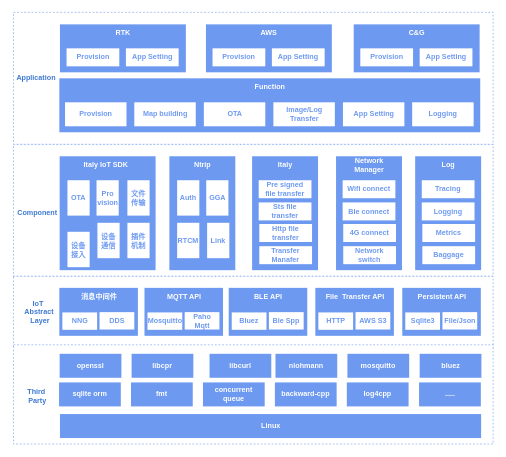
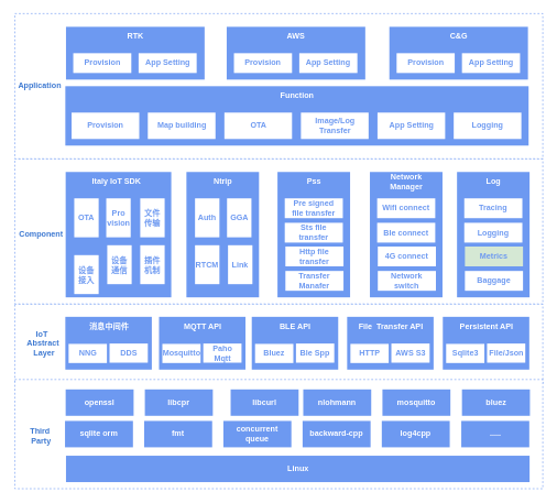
  <mxCell id="0" />
  <mxCell id="1" parent="0" />
  <mxCell id="2" value="" style="rounded=0;whiteSpace=wrap;html=1;dashed=1;strokeColor=#6D99F1;" parent="1" vertex="1"><mxGeometry x="22" y="460" width="800" height="120" as="geometry" /></mxCell>
  <mxCell id="3" value="" style="rounded=0;whiteSpace=wrap;html=1;dashed=1;strokeColor=#6D99F1;" parent="1" vertex="1"><mxGeometry x="22" y="240" width="800" height="220" as="geometry" /></mxCell>
  <mxCell id="4" value="" style="rounded=0;whiteSpace=wrap;html=1;dashed=1;strokeColor=#6D99F1;" parent="1" vertex="1"><mxGeometry x="22" y="20" width="800" height="220" as="geometry" /></mxCell>
  <mxCell id="5" value="" style="rounded=0;whiteSpace=wrap;html=1;dashed=1;strokeColor=#6D99F1;strokeWidth=1;" parent="1" vertex="1"><mxGeometry x="22" y="574.5" width="800" height="165.5" as="geometry" /></mxCell>
  <mxCell id="6" value="IoT&amp;nbsp;&lt;div&gt;Abstract&lt;/div&gt;&lt;div&gt;&amp;nbsp;Layer&lt;/div&gt;" style="text;html=1;align=center;verticalAlign=middle;whiteSpace=wrap;rounded=0;fontStyle=1;fontColor=#3C78D1;" parent="1" vertex="1"><mxGeometry x="29.5" y="466.75" width="70" height="105.5" as="geometry" /></mxCell>
  <mxCell id="7" value="Component" style="text;html=1;align=center;verticalAlign=middle;whiteSpace=wrap;rounded=0;fontStyle=1;fontColor=#3C78D1;" parent="1" vertex="1"><mxGeometry x="22" y="240" width="80" height="230" as="geometry" /></mxCell>
  <mxCell id="8" value="" style="rounded=0;whiteSpace=wrap;html=1;fillColor=#6D99F1;strokeColor=none;" parent="1" vertex="1"><mxGeometry x="98.5" y="479.5" width="131" height="80" as="geometry" /></mxCell>
  <mxCell id="9" value="消息中间件" style="text;html=1;strokeColor=none;fillColor=none;align=center;verticalAlign=middle;whiteSpace=wrap;rounded=0;fontColor=#FFFFFF;fontStyle=1;movable=1;resizable=1;rotatable=1;deletable=1;editable=1;locked=0;connectable=1;" parent="1" vertex="1"><mxGeometry x="99.5" y="479.5" width="130" height="30" as="geometry" /></mxCell>
  <mxCell id="10" value="NNG" style="rounded=0;whiteSpace=wrap;html=1;strokeColor=none;fontColor=#6D99F1;fontStyle=1" parent="1" vertex="1"><mxGeometry x="103.5" y="520.5" width="58" height="29" as="geometry" /></mxCell>
  <mxCell id="11" value="DDS" style="rounded=0;whiteSpace=wrap;html=1;strokeColor=none;fontColor=#6D99F1;fontStyle=1" parent="1" vertex="1"><mxGeometry x="165.5" y="520" width="58" height="29" as="geometry" /></mxCell>
  <mxCell id="12" value="" style="rounded=0;whiteSpace=wrap;html=1;fillColor=#6D99F1;strokeColor=none;" parent="1" vertex="1"><mxGeometry x="240.5" y="479.5" width="131" height="80" as="geometry" /></mxCell>
  <mxCell id="13" value="MQTT API" style="text;html=1;strokeColor=none;fillColor=none;align=center;verticalAlign=middle;whiteSpace=wrap;rounded=0;fontColor=#FFFFFF;fontStyle=1;movable=1;resizable=1;rotatable=1;deletable=1;editable=1;locked=0;connectable=1;" parent="1" vertex="1"><mxGeometry x="241.5" y="479.5" width="130" height="30" as="geometry" /></mxCell>
  <mxCell id="14" value="Mosquitto" style="rounded=0;whiteSpace=wrap;html=1;strokeColor=none;fontColor=#6D99F1;fontStyle=1" parent="1" vertex="1"><mxGeometry x="245.5" y="520.5" width="58" height="29" as="geometry" /></mxCell>
  <mxCell id="15" value="Paho Mqtt" style="rounded=0;whiteSpace=wrap;html=1;strokeColor=none;fontColor=#6D99F1;fontStyle=1" parent="1" vertex="1"><mxGeometry x="307.5" y="520" width="58" height="29" as="geometry" /></mxCell>
  <mxCell id="16" value="" style="rounded=0;whiteSpace=wrap;html=1;fillColor=#6D99F1;strokeColor=none;" parent="1" vertex="1"><mxGeometry x="381" y="479.5" width="131" height="80" as="geometry" /></mxCell>
  <mxCell id="17" value="BLE API" style="text;html=1;strokeColor=none;fillColor=none;align=center;verticalAlign=middle;whiteSpace=wrap;rounded=0;fontColor=#FFFFFF;fontStyle=1;movable=1;resizable=1;rotatable=1;deletable=1;editable=1;locked=0;connectable=1;" parent="1" vertex="1"><mxGeometry x="382" y="479.5" width="130" height="30" as="geometry" /></mxCell>
  <mxCell id="18" value="Bluez" style="rounded=0;whiteSpace=wrap;html=1;strokeColor=none;fontColor=#6D99F1;fontStyle=1" parent="1" vertex="1"><mxGeometry x="386" y="520.5" width="58" height="29" as="geometry" /></mxCell>
  <mxCell id="19" value="Ble Spp" style="rounded=0;whiteSpace=wrap;html=1;strokeColor=none;fontColor=#6D99F1;fontStyle=1" parent="1" vertex="1"><mxGeometry x="448" y="520" width="58" height="29" as="geometry" /></mxCell>
  <mxCell id="20" value="" style="rounded=0;whiteSpace=wrap;html=1;fillColor=#6D99F1;strokeColor=none;" parent="1" vertex="1"><mxGeometry x="525.5" y="479.5" width="131" height="80" as="geometry" /></mxCell>
  <mxCell id="21" value="File&amp;nbsp; Transfer API" style="text;html=1;strokeColor=none;fillColor=none;align=center;verticalAlign=middle;whiteSpace=wrap;rounded=0;fontColor=#FFFFFF;fontStyle=1;movable=1;resizable=1;rotatable=1;deletable=1;editable=1;locked=0;connectable=1;" parent="1" vertex="1"><mxGeometry x="526.5" y="479.5" width="130" height="30" as="geometry" /></mxCell>
  <mxCell id="22" value="HTTP" style="rounded=0;whiteSpace=wrap;html=1;strokeColor=none;fontColor=#6D99F1;fontStyle=1" parent="1" vertex="1"><mxGeometry x="530.5" y="520.5" width="58" height="29" as="geometry" /></mxCell>
  <mxCell id="23" value="AWS S3" style="rounded=0;whiteSpace=wrap;html=1;strokeColor=none;fontColor=#6D99F1;fontStyle=1" parent="1" vertex="1"><mxGeometry x="592.5" y="520" width="58" height="29" as="geometry" /></mxCell>
  <mxCell id="24" value="" style="rounded=0;whiteSpace=wrap;html=1;fillColor=#6D99F1;strokeColor=none;" parent="1" vertex="1"><mxGeometry x="670.5" y="479.5" width="131" height="80" as="geometry" /></mxCell>
  <mxCell id="25" value="Persistent API" style="text;html=1;strokeColor=none;fillColor=none;align=center;verticalAlign=middle;whiteSpace=wrap;rounded=0;fontColor=#FFFFFF;fontStyle=1;movable=1;resizable=1;rotatable=1;deletable=1;editable=1;locked=0;connectable=1;" parent="1" vertex="1"><mxGeometry x="671.5" y="479.5" width="130" height="30" as="geometry" /></mxCell>
  <mxCell id="26" value="Sqlite3" style="rounded=0;whiteSpace=wrap;html=1;strokeColor=none;fontColor=#6D99F1;fontStyle=1" parent="1" vertex="1"><mxGeometry x="675.5" y="520.5" width="58" height="29" as="geometry" /></mxCell>
  <mxCell id="27" value="File/Json" style="rounded=0;whiteSpace=wrap;html=1;strokeColor=none;fontColor=#6D99F1;fontStyle=1" parent="1" vertex="1"><mxGeometry x="737.5" y="520" width="58" height="29" as="geometry" /></mxCell>
  <mxCell id="28" value="&lt;font color=&quot;#ffffff&quot;&gt;&lt;b&gt;openssl&lt;/b&gt;&lt;/font&gt;" style="rounded=0;whiteSpace=wrap;html=1;fillColor=#6D99F1;strokeColor=none;" parent="1" vertex="1"><mxGeometry x="99" y="589.5" width="103" height="40" as="geometry" /></mxCell>
  <mxCell id="29" value="Third&lt;div&gt;&amp;nbsp;Party&lt;/div&gt;" style="text;html=1;align=center;verticalAlign=middle;whiteSpace=wrap;rounded=0;fontStyle=1;fontColor=#3C78D1;" parent="1" vertex="1"><mxGeometry x="22" y="580" width="76.5" height="160" as="geometry" /></mxCell>
  <mxCell id="30" value="" style="group" parent="1" vertex="1" connectable="0"><mxGeometry x="99" y="260" width="160" height="190" as="geometry" /></mxCell>
  <mxCell id="31" value="" style="rounded=0;whiteSpace=wrap;html=1;fillColor=#6D99F1;strokeColor=none;" parent="30" vertex="1"><mxGeometry width="160" height="190" as="geometry" /></mxCell>
  <mxCell id="32" value="Italy IoT SDK" style="text;html=1;strokeColor=none;fillColor=none;align=center;verticalAlign=middle;whiteSpace=wrap;rounded=0;fontColor=#6d99f1;fontStyle=1;movable=1;resizable=1;rotatable=1;deletable=1;editable=1;locked=0;connectable=1;" parent="30" vertex="1"><mxGeometry x="18.5" y="40" width="95" height="30" as="geometry" /></mxCell>
  <mxCell id="33" value="设备接入" style="rounded=0;whiteSpace=wrap;html=1;strokeColor=none;fontColor=#6D99F1;fontStyle=1" parent="30" vertex="1"><mxGeometry x="13" y="126" width="37" height="59" as="geometry" /></mxCell>
  <mxCell id="34" value="Italy IoT SDK" style="text;html=1;strokeColor=none;fillColor=none;align=center;verticalAlign=middle;whiteSpace=wrap;rounded=0;fontColor=#FFFFFF;fontStyle=1;movable=1;resizable=1;rotatable=1;deletable=1;editable=1;locked=0;connectable=1;" parent="30" vertex="1"><mxGeometry x="30" width="95" height="30" as="geometry" /></mxCell>
  <mxCell id="35" value="设备通信" style="rounded=0;whiteSpace=wrap;html=1;strokeColor=none;fontColor=#6D99F1;fontStyle=1" parent="30" vertex="1"><mxGeometry x="63" y="111" width="37" height="59" as="geometry" /></mxCell>
  <mxCell id="36" value="插件机制" style="rounded=0;whiteSpace=wrap;html=1;strokeColor=none;fontColor=#6D99F1;fontStyle=1" parent="30" vertex="1"><mxGeometry x="113" y="111" width="37" height="59" as="geometry" /></mxCell>
  <mxCell id="37" value="OTA" style="rounded=0;whiteSpace=wrap;html=1;strokeColor=none;fontColor=#6D99F1;fontStyle=1" parent="30" vertex="1"><mxGeometry x="13" y="40" width="37" height="59" as="geometry" /></mxCell>
  <mxCell id="38" value="Pro&lt;div&gt;vision&lt;/div&gt;" style="rounded=0;whiteSpace=wrap;html=1;strokeColor=none;fontColor=#6D99F1;fontStyle=1" parent="30" vertex="1"><mxGeometry x="61.5" y="40" width="37" height="59" as="geometry" /></mxCell>
  <mxCell id="39" value="文件传输" style="rounded=0;whiteSpace=wrap;html=1;strokeColor=none;fontColor=#6D99F1;fontStyle=1" parent="30" vertex="1"><mxGeometry x="113" y="40" width="37" height="59" as="geometry" /></mxCell>
  <mxCell id="40" value="" style="group" parent="1" vertex="1" connectable="0"><mxGeometry x="282" y="260" width="110" height="190" as="geometry" /></mxCell>
  <mxCell id="41" value="" style="rounded=0;whiteSpace=wrap;html=1;fillColor=#6D99F1;strokeColor=none;" parent="40" vertex="1"><mxGeometry width="110" height="190" as="geometry" /></mxCell>
  <mxCell id="42" value="RTCM" style="rounded=0;whiteSpace=wrap;html=1;strokeColor=none;fontColor=#6D99F1;fontStyle=1" parent="40" vertex="1"><mxGeometry x="13" y="111" width="37" height="59" as="geometry" /></mxCell>
  <mxCell id="43" value="Ntrip" style="text;html=1;strokeColor=none;fillColor=none;align=center;verticalAlign=middle;whiteSpace=wrap;rounded=0;fontColor=#FFFFFF;fontStyle=1;movable=1;resizable=1;rotatable=1;deletable=1;editable=1;locked=0;connectable=1;" parent="40" vertex="1"><mxGeometry x="7.5" width="95" height="30" as="geometry" /></mxCell>
  <mxCell id="44" value="Link" style="rounded=0;whiteSpace=wrap;html=1;strokeColor=none;fontColor=#6D99F1;fontStyle=1" parent="40" vertex="1"><mxGeometry x="63" y="111" width="37" height="59" as="geometry" /></mxCell>
  <mxCell id="45" value="Auth" style="rounded=0;whiteSpace=wrap;html=1;strokeColor=none;fontColor=#6D99F1;fontStyle=1" parent="40" vertex="1"><mxGeometry x="13" y="40" width="37" height="59" as="geometry" /></mxCell>
  <mxCell id="46" value="GGA" style="rounded=0;whiteSpace=wrap;html=1;strokeColor=none;fontColor=#6D99F1;fontStyle=1" parent="40" vertex="1"><mxGeometry x="61.5" y="40" width="37" height="59" as="geometry" /></mxCell>
  <mxCell id="47" value="" style="group" parent="1" vertex="1" connectable="0"><mxGeometry x="420" y="260" width="110" height="190" as="geometry" /></mxCell>
  <mxCell id="48" value="" style="rounded=0;whiteSpace=wrap;html=1;fillColor=#6D99F1;strokeColor=none;" parent="47" vertex="1"><mxGeometry width="110" height="190" as="geometry" /></mxCell>
  <mxCell id="49" value="Http file&lt;div&gt;transfer&lt;/div&gt;" style="rounded=0;whiteSpace=wrap;html=1;strokeColor=none;fontColor=#6D99F1;fontStyle=1" parent="47" vertex="1"><mxGeometry x="12" y="113" width="88" height="30" as="geometry" /></mxCell>
- <mxCell id="50" value="Italy" style="text;html=1;strokeColor=none;fillColor=none;align=center;verticalAlign=middle;whiteSpace=wrap;rounded=0;fontColor=#FFFFFF;fontStyle=1;movable=1;resizable=1;rotatable=1;deletable=1;editable=1;locked=0;connectable=1;" parent="47" vertex="1"><mxGeometry x="7.5" width="95" height="30" as="geometry" /></mxCell>
+ <mxCell id="50" value="Pss" style="text;html=1;strokeColor=none;fillColor=none;align=center;verticalAlign=middle;whiteSpace=wrap;rounded=0;fontColor=#FFFFFF;fontStyle=1;movable=1;resizable=1;rotatable=1;deletable=1;editable=1;locked=0;connectable=1;" parent="47" vertex="1"><mxGeometry x="7.5" width="95" height="30" as="geometry" /></mxCell>
  <mxCell id="51" value="Sts file&lt;div&gt;transfer&lt;/div&gt;" style="rounded=0;whiteSpace=wrap;html=1;strokeColor=none;fontColor=#6D99F1;fontStyle=1" parent="47" vertex="1"><mxGeometry x="11" y="77" width="88" height="30" as="geometry" /></mxCell>
  <mxCell id="52" value="Pre signed&lt;div&gt;file transfer&lt;/div&gt;" style="rounded=0;whiteSpace=wrap;html=1;strokeColor=none;fontColor=#6D99F1;fontStyle=1" parent="47" vertex="1"><mxGeometry x="11" y="40" width="88" height="30" as="geometry" /></mxCell>
  <mxCell id="53" value="Transfer&lt;div&gt;Manafer&lt;/div&gt;" style="rounded=0;whiteSpace=wrap;html=1;strokeColor=none;fontColor=#6D99F1;fontStyle=1" parent="47" vertex="1"><mxGeometry x="12" y="150" width="88" height="30" as="geometry" /></mxCell>
  <mxCell id="54" value="" style="group" parent="1" vertex="1" connectable="0"><mxGeometry x="560" y="260" width="110" height="190" as="geometry" /></mxCell>
  <mxCell id="55" value="" style="rounded=0;whiteSpace=wrap;html=1;fillColor=#6D99F1;strokeColor=none;" parent="54" vertex="1"><mxGeometry width="110" height="190" as="geometry" /></mxCell>
  <mxCell id="56" value="4G connect" style="rounded=0;whiteSpace=wrap;html=1;strokeColor=none;fontColor=#6D99F1;fontStyle=1" parent="54" vertex="1"><mxGeometry x="12" y="113" width="88" height="30" as="geometry" /></mxCell>
  <mxCell id="57" value="Network Manager" style="text;html=1;strokeColor=none;fillColor=none;align=center;verticalAlign=middle;whiteSpace=wrap;rounded=0;fontColor=#FFFFFF;fontStyle=1;movable=1;resizable=1;rotatable=1;deletable=1;editable=1;locked=0;connectable=1;" parent="54" vertex="1"><mxGeometry x="7.5" width="95" height="30" as="geometry" /></mxCell>
  <mxCell id="58" value="Ble connect" style="rounded=0;whiteSpace=wrap;html=1;strokeColor=none;fontColor=#6D99F1;fontStyle=1" parent="54" vertex="1"><mxGeometry x="11" y="77" width="88" height="30" as="geometry" /></mxCell>
  <mxCell id="59" value="Wifi connect" style="rounded=0;whiteSpace=wrap;html=1;strokeColor=none;fontColor=#6D99F1;fontStyle=1" parent="54" vertex="1"><mxGeometry x="11" y="40" width="88" height="30" as="geometry" /></mxCell>
  <mxCell id="60" value="Network switch" style="rounded=0;whiteSpace=wrap;html=1;strokeColor=none;fontColor=#6D99F1;fontStyle=1" parent="54" vertex="1"><mxGeometry x="12" y="150" width="88" height="30" as="geometry" /></mxCell>
  <mxCell id="61" value="" style="rounded=0;whiteSpace=wrap;html=1;fillColor=#6D99F1;strokeColor=none;container=0;" parent="1" vertex="1"><mxGeometry x="692" y="260" width="110" height="190" as="geometry" /></mxCell>
- <mxCell id="62" value="Metrics" style="rounded=0;whiteSpace=wrap;html=1;strokeColor=none;fontColor=#6D99F1;fontStyle=1;container=0;" parent="1" vertex="1"><mxGeometry x="704" y="373" width="88" height="30" as="geometry" /></mxCell>
+ <mxCell id="62" value="Metrics" style="rounded=0;whiteSpace=wrap;html=1;strokeColor=none;fontColor=#6D99F1;fontStyle=1;container=0;fillColor=#d5e8d4;" parent="1" vertex="1"><mxGeometry x="704" y="373" width="88" height="30" as="geometry" /></mxCell>
  <mxCell id="63" value="Log" style="text;html=1;strokeColor=none;fillColor=none;align=center;verticalAlign=middle;whiteSpace=wrap;rounded=0;fontColor=#FFFFFF;fontStyle=1;movable=1;resizable=1;rotatable=1;deletable=1;editable=1;locked=0;connectable=1;container=0;" parent="1" vertex="1"><mxGeometry x="699.5" y="260" width="95" height="30" as="geometry" /></mxCell>
  <mxCell id="64" value="Logging" style="rounded=0;whiteSpace=wrap;html=1;strokeColor=none;fontColor=#6D99F1;fontStyle=1;container=0;" parent="1" vertex="1"><mxGeometry x="703" y="337" width="88" height="30" as="geometry" /></mxCell>
  <mxCell id="65" value="Tracing" style="rounded=0;whiteSpace=wrap;html=1;strokeColor=none;fontColor=#6D99F1;fontStyle=1;container=0;" parent="1" vertex="1"><mxGeometry x="703" y="300" width="88" height="30" as="geometry" /></mxCell>
  <mxCell id="66" value="Baggage" style="rounded=0;whiteSpace=wrap;html=1;strokeColor=none;fontColor=#6D99F1;fontStyle=1;container=0;" parent="1" vertex="1"><mxGeometry x="704" y="410" width="88" height="30" as="geometry" /></mxCell>
  <mxCell id="67" value="" style="rounded=0;whiteSpace=wrap;html=1;fillColor=#6D99F1;strokeColor=none;" parent="1" vertex="1"><mxGeometry x="98.5" y="130" width="702" height="90" as="geometry" /></mxCell>
  <mxCell id="68" value="Provision" style="rounded=0;whiteSpace=wrap;html=1;strokeColor=none;fontColor=#6D99F1;fontStyle=1;container=0;" parent="1" vertex="1"><mxGeometry x="108" y="170" width="102.5" height="40" as="geometry" /></mxCell>
  <mxCell id="69" value="Map building" style="rounded=0;whiteSpace=wrap;html=1;strokeColor=none;fontColor=#6D99F1;fontStyle=1;container=0;" parent="1" vertex="1"><mxGeometry x="223.5" y="170" width="102.5" height="40" as="geometry" /></mxCell>
  <mxCell id="70" value="OTA" style="rounded=0;whiteSpace=wrap;html=1;strokeColor=none;fontColor=#6D99F1;fontStyle=1;container=0;" parent="1" vertex="1"><mxGeometry x="339.5" y="170" width="102.5" height="40" as="geometry" /></mxCell>
  <mxCell id="71" value="Image/Log Transfer" style="rounded=0;whiteSpace=wrap;html=1;strokeColor=none;fontColor=#6D99F1;fontStyle=1;container=0;" parent="1" vertex="1"><mxGeometry x="455.5" y="170" width="102.5" height="40" as="geometry" /></mxCell>
  <mxCell id="72" value="App Setting" style="rounded=0;whiteSpace=wrap;html=1;strokeColor=none;fontColor=#6D99F1;fontStyle=1;container=0;" parent="1" vertex="1"><mxGeometry x="571.5" y="170" width="102.5" height="40" as="geometry" /></mxCell>
  <mxCell id="73" value="Logging" style="rounded=0;whiteSpace=wrap;html=1;strokeColor=none;fontColor=#6D99F1;fontStyle=1;container=0;" parent="1" vertex="1"><mxGeometry x="687" y="170" width="102.5" height="40" as="geometry" /></mxCell>
  <mxCell id="74" value="Function" style="text;html=1;strokeColor=none;fillColor=none;align=center;verticalAlign=middle;whiteSpace=wrap;rounded=0;fontColor=#FFFFFF;fontStyle=1;movable=1;resizable=1;rotatable=1;deletable=1;editable=1;locked=0;connectable=1;container=0;" parent="1" vertex="1"><mxGeometry x="98.5" y="130" width="702" height="30" as="geometry" /></mxCell>
  <mxCell id="75" value="" style="rounded=0;whiteSpace=wrap;html=1;fillColor=#6D99F1;strokeColor=none;container=0;" parent="1" vertex="1"><mxGeometry x="99.5" y="40" width="210" height="80" as="geometry" /></mxCell>
  <mxCell id="76" value="RTK" style="text;html=1;strokeColor=none;fillColor=none;align=center;verticalAlign=middle;whiteSpace=wrap;rounded=0;fontColor=#FFFFFF;fontStyle=1;movable=1;resizable=1;rotatable=1;deletable=1;editable=1;locked=0;connectable=1;container=0;" parent="1" vertex="1"><mxGeometry x="99.5" y="40" width="210" height="30" as="geometry" /></mxCell>
  <mxCell id="77" value="App Setting" style="rounded=0;whiteSpace=wrap;html=1;strokeColor=none;fontColor=#6D99F1;fontStyle=1;container=0;" parent="1" vertex="1"><mxGeometry x="209.5" y="80" width="88" height="30" as="geometry" /></mxCell>
  <mxCell id="78" value="Provision" style="rounded=0;whiteSpace=wrap;html=1;strokeColor=none;fontColor=#6D99F1;fontStyle=1;container=0;" parent="1" vertex="1"><mxGeometry x="110.5" y="80" width="88" height="30" as="geometry" /></mxCell>
  <mxCell id="79" value="&lt;font color=&quot;#ffffff&quot;&gt;&lt;b&gt;Linux&lt;/b&gt;&lt;/font&gt;" style="rounded=0;whiteSpace=wrap;html=1;fillColor=#6D99F1;strokeColor=none;" parent="1" vertex="1"><mxGeometry x="99.5" y="690" width="702.5" height="40" as="geometry" /></mxCell>
  <mxCell id="80" value="&lt;b style=&quot;border-color: var(--border-color); color: rgb(255, 255, 255);&quot;&gt;libcpr&lt;/b&gt;" style="rounded=0;whiteSpace=wrap;html=1;fillColor=#6D99F1;strokeColor=none;" parent="1" vertex="1"><mxGeometry x="219" y="589.5" width="103" height="40" as="geometry" /></mxCell>
  <mxCell id="81" value="&lt;b style=&quot;border-color: var(--border-color); color: rgb(255, 255, 255);&quot;&gt;libcurl&lt;/b&gt;" style="rounded=0;whiteSpace=wrap;html=1;fillColor=#6D99F1;strokeColor=none;" parent="1" vertex="1"><mxGeometry x="349" y="589.5" width="103" height="40" as="geometry" /></mxCell>
  <mxCell id="82" value="&lt;b style=&quot;border-color: var(--border-color); color: rgb(255, 255, 255);&quot;&gt;nlohmann&lt;/b&gt;" style="rounded=0;whiteSpace=wrap;html=1;fillColor=#6D99F1;strokeColor=none;" parent="1" vertex="1"><mxGeometry x="459" y="589.5" width="103" height="40" as="geometry" /></mxCell>
  <mxCell id="83" value="&lt;b style=&quot;border-color: var(--border-color); color: rgb(255, 255, 255);&quot;&gt;mosquitto&lt;/b&gt;" style="rounded=0;whiteSpace=wrap;html=1;fillColor=#6D99F1;strokeColor=none;" parent="1" vertex="1"><mxGeometry x="579" y="589.5" width="103" height="40" as="geometry" /></mxCell>
  <mxCell id="84" value="&lt;b style=&quot;border-color: var(--border-color); color: rgb(255, 255, 255);&quot;&gt;bluez&lt;/b&gt;" style="rounded=0;whiteSpace=wrap;html=1;fillColor=#6D99F1;strokeColor=none;" parent="1" vertex="1"><mxGeometry x="699.5" y="589.5" width="103" height="40" as="geometry" /></mxCell>
  <mxCell id="85" value="&lt;b style=&quot;border-color: var(--border-color); color: rgb(255, 255, 255);&quot;&gt;sqlite orm&lt;/b&gt;" style="rounded=0;whiteSpace=wrap;html=1;fillColor=#6D99F1;strokeColor=none;" parent="1" vertex="1"><mxGeometry x="98" y="637.25" width="103" height="40" as="geometry" /></mxCell>
  <mxCell id="86" value="&lt;b style=&quot;border-color: var(--border-color); color: rgb(255, 255, 255);&quot;&gt;fmt&lt;/b&gt;" style="rounded=0;whiteSpace=wrap;html=1;fillColor=#6D99F1;strokeColor=none;" parent="1" vertex="1"><mxGeometry x="218" y="637.25" width="103" height="40" as="geometry" /></mxCell>
  <mxCell id="87" value="&lt;font style=&quot;border-color: var(--border-color);&quot; color=&quot;#ffffff&quot;&gt;&lt;b style=&quot;border-color: var(--border-color);&quot;&gt;concurrent&lt;/b&gt;&lt;/font&gt;&lt;div style=&quot;border-color: var(--border-color);&quot;&gt;&lt;font style=&quot;border-color: var(--border-color);&quot; color=&quot;#ffffff&quot;&gt;&lt;b style=&quot;border-color: var(--border-color);&quot;&gt;queue&lt;/b&gt;&lt;/font&gt;&lt;/div&gt;" style="rounded=0;whiteSpace=wrap;html=1;fillColor=#6D99F1;strokeColor=none;" parent="1" vertex="1"><mxGeometry x="338" y="637.25" width="103" height="40" as="geometry" /></mxCell>
  <mxCell id="88" value="&lt;b style=&quot;border-color: var(--border-color); color: rgb(255, 255, 255);&quot;&gt;backward-cpp&lt;/b&gt;" style="rounded=0;whiteSpace=wrap;html=1;fillColor=#6D99F1;strokeColor=none;" parent="1" vertex="1"><mxGeometry x="458" y="637.25" width="103" height="40" as="geometry" /></mxCell>
  <mxCell id="89" value="&lt;b style=&quot;border-color: var(--border-color); color: rgb(255, 255, 255);&quot;&gt;log4cpp&lt;/b&gt;" style="rounded=0;whiteSpace=wrap;html=1;fillColor=#6D99F1;strokeColor=none;" parent="1" vertex="1"><mxGeometry x="578" y="637.25" width="103" height="40" as="geometry" /></mxCell>
  <mxCell id="90" value="&lt;b style=&quot;border-color: var(--border-color); color: rgb(255, 255, 255);&quot;&gt;.....&lt;/b&gt;" style="rounded=0;whiteSpace=wrap;html=1;fillColor=#6D99F1;strokeColor=none;" parent="1" vertex="1"><mxGeometry x="698.5" y="637.25" width="103" height="40" as="geometry" /></mxCell>
  <mxCell id="91" value="" style="rounded=0;whiteSpace=wrap;html=1;fillColor=#6D99F1;strokeColor=none;container=0;" parent="1" vertex="1"><mxGeometry x="343" y="40" width="210" height="80" as="geometry" /></mxCell>
  <mxCell id="92" value="AWS" style="text;html=1;strokeColor=none;fillColor=none;align=center;verticalAlign=middle;whiteSpace=wrap;rounded=0;fontColor=#FFFFFF;fontStyle=1;movable=1;resizable=1;rotatable=1;deletable=1;editable=1;locked=0;connectable=1;container=0;" parent="1" vertex="1"><mxGeometry x="343" y="40" width="210" height="30" as="geometry" /></mxCell>
  <mxCell id="93" value="App Setting" style="rounded=0;whiteSpace=wrap;html=1;strokeColor=none;fontColor=#6D99F1;fontStyle=1;container=0;" parent="1" vertex="1"><mxGeometry x="453" y="80" width="88" height="30" as="geometry" /></mxCell>
  <mxCell id="94" value="Provision" style="rounded=0;whiteSpace=wrap;html=1;strokeColor=none;fontColor=#6D99F1;fontStyle=1;container=0;" parent="1" vertex="1"><mxGeometry x="354" y="80" width="88" height="30" as="geometry" /></mxCell>
  <mxCell id="95" value="" style="rounded=0;whiteSpace=wrap;html=1;fillColor=#6D99F1;strokeColor=none;container=0;" parent="1" vertex="1"><mxGeometry x="589.5" y="40" width="210" height="80" as="geometry" /></mxCell>
  <mxCell id="96" value="C&amp;amp;G" style="text;html=1;strokeColor=none;fillColor=none;align=center;verticalAlign=middle;whiteSpace=wrap;rounded=0;fontColor=#FFFFFF;fontStyle=1;movable=1;resizable=1;rotatable=1;deletable=1;editable=1;locked=0;connectable=1;container=0;" parent="1" vertex="1"><mxGeometry x="589.5" y="40" width="210" height="30" as="geometry" /></mxCell>
  <mxCell id="97" value="App Setting" style="rounded=0;whiteSpace=wrap;html=1;strokeColor=none;fontColor=#6D99F1;fontStyle=1;container=0;" parent="1" vertex="1"><mxGeometry x="699.5" y="80" width="88" height="30" as="geometry" /></mxCell>
  <mxCell id="98" value="Provision" style="rounded=0;whiteSpace=wrap;html=1;strokeColor=none;fontColor=#6D99F1;fontStyle=1;container=0;" parent="1" vertex="1"><mxGeometry x="600.5" y="80" width="88" height="30" as="geometry" /></mxCell>
  <mxCell id="99" value="Application" style="text;html=1;align=center;verticalAlign=middle;whiteSpace=wrap;rounded=0;fontStyle=1;fontColor=#3C78D1;" parent="1" vertex="1"><mxGeometry x="20.25" y="20" width="80" height="220" as="geometry" /></mxCell>
